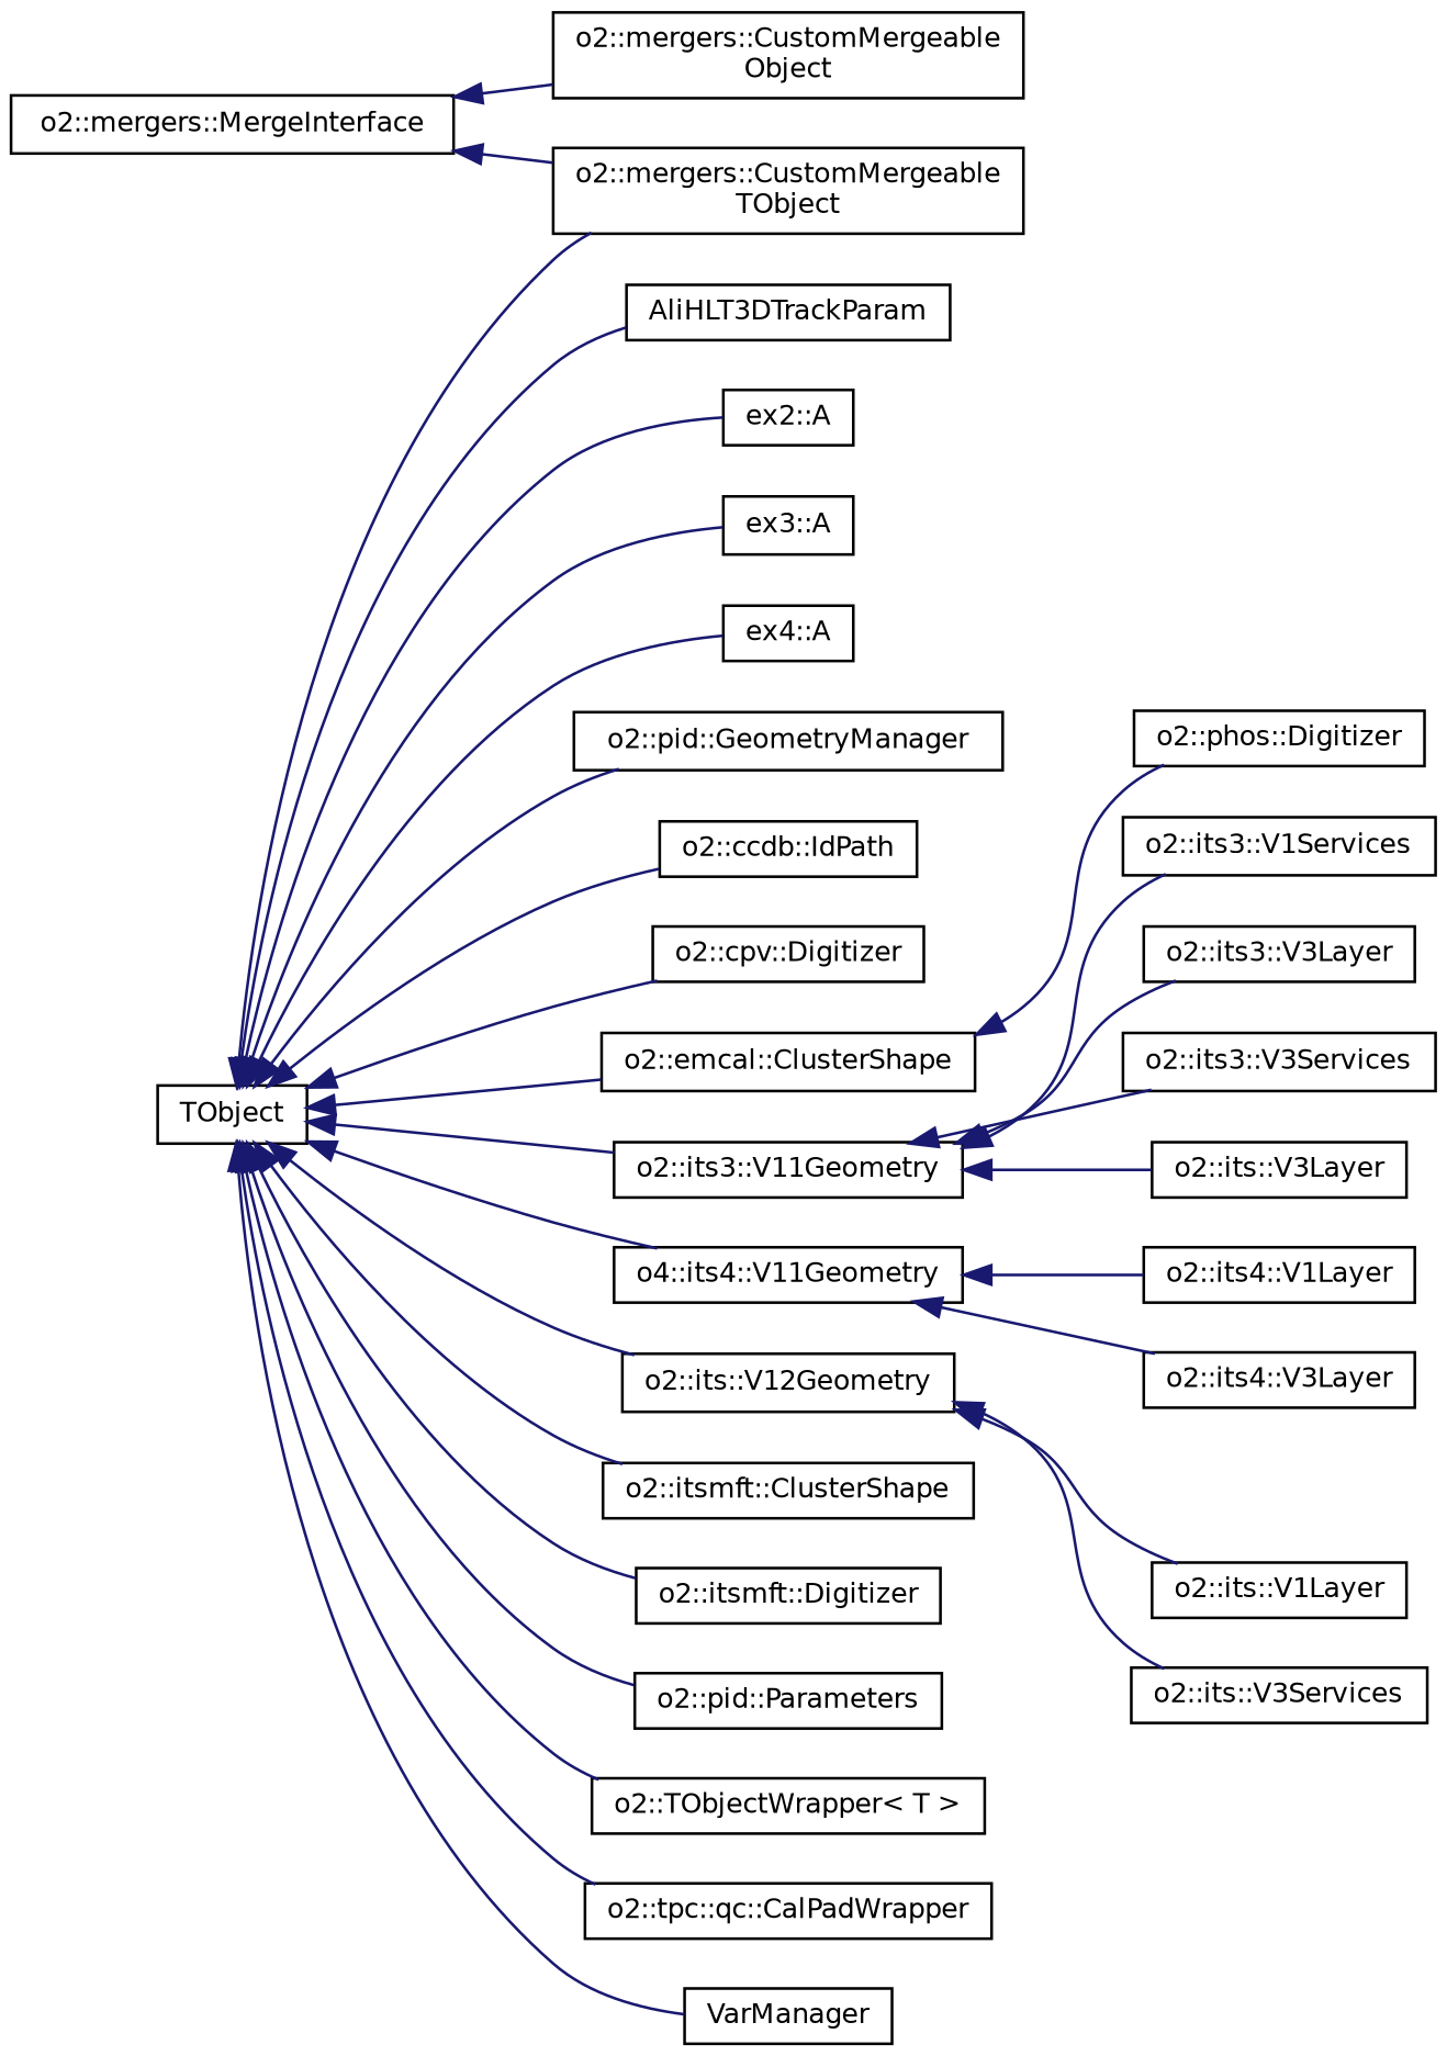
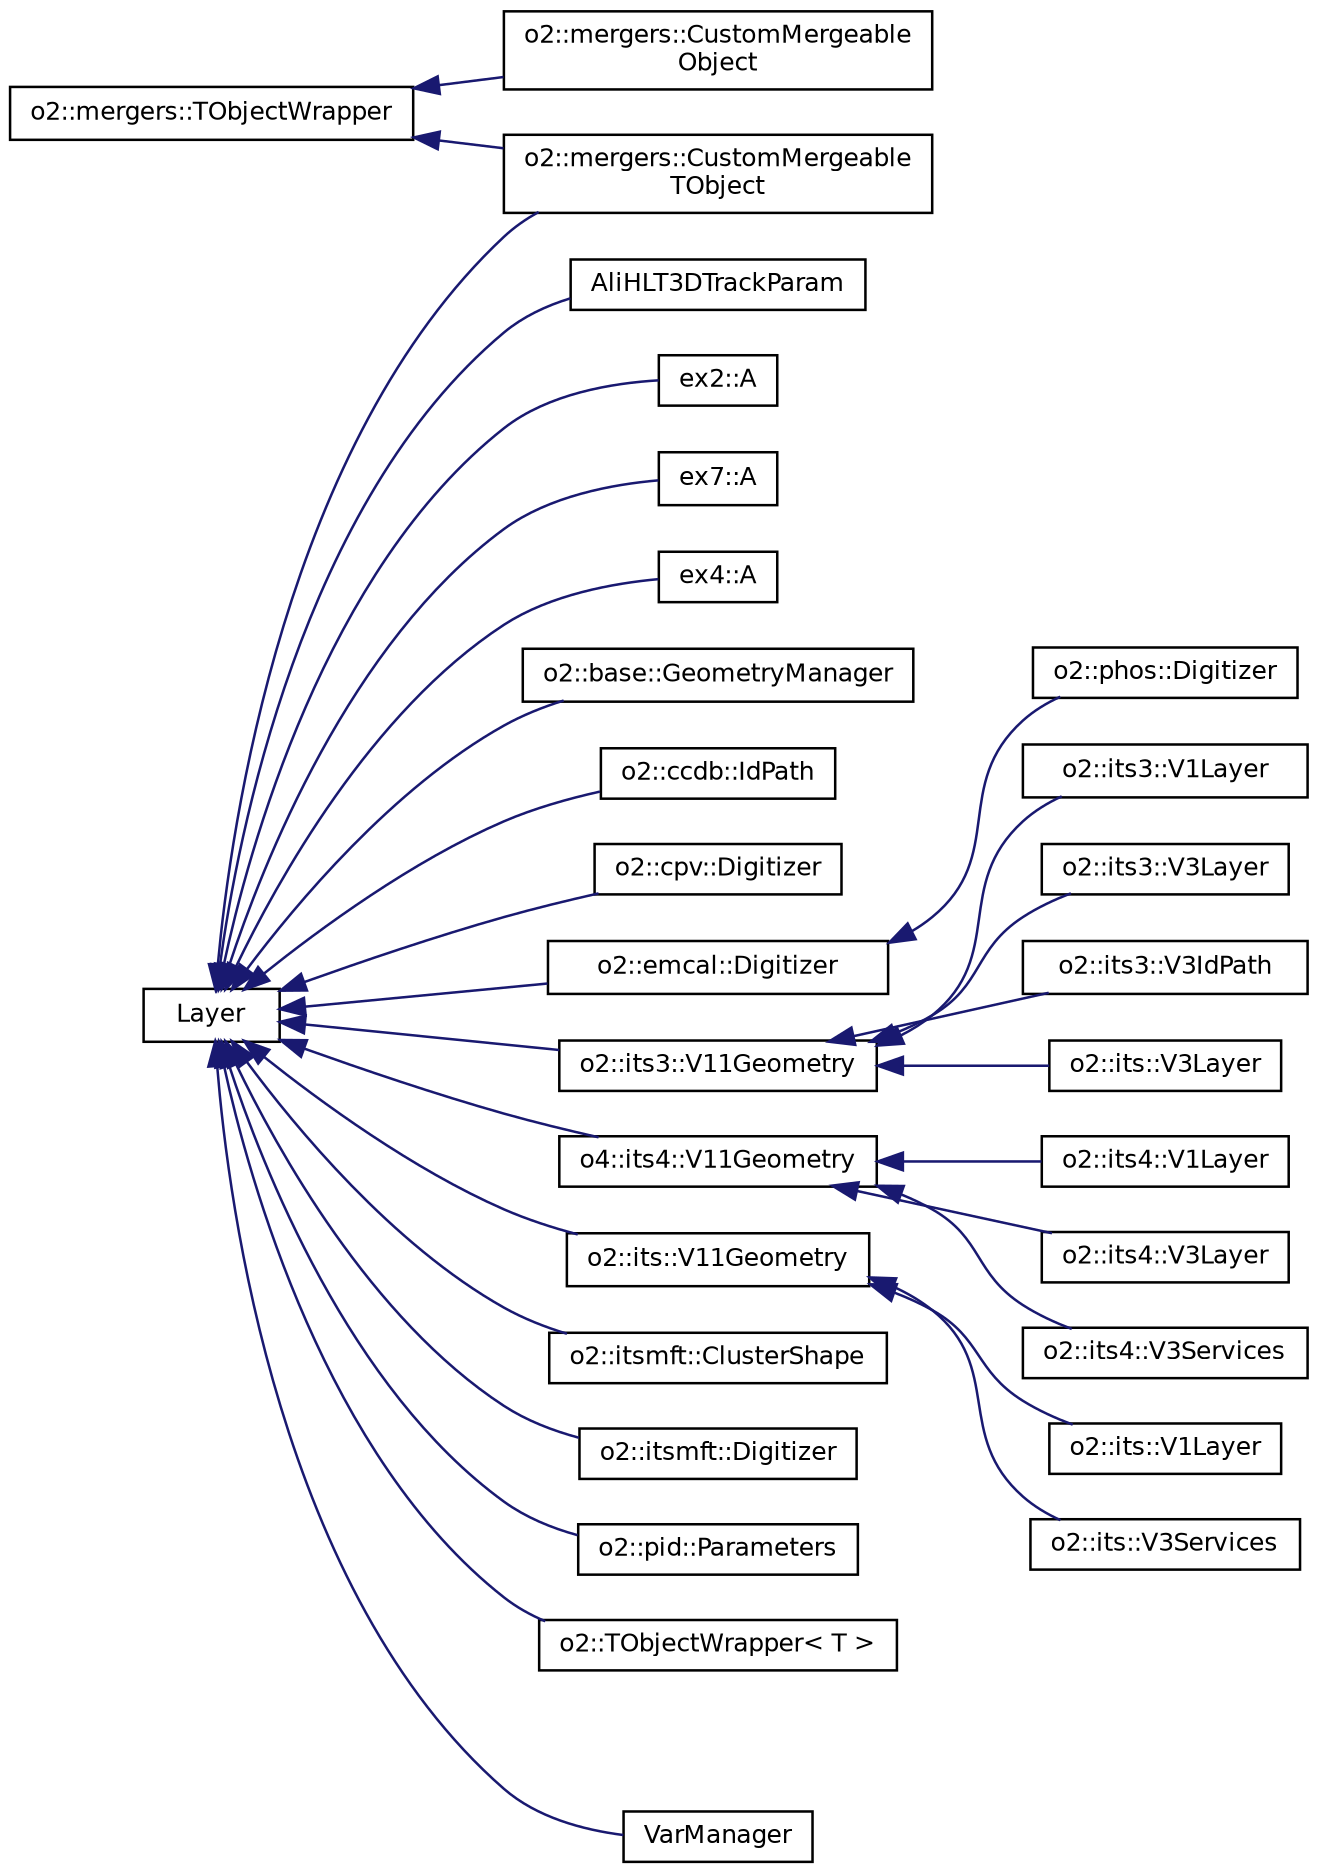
  digraph {
    rankdir=LR
    node [color=black fontname=Helvetica fontsize=10 shape=record]
    edge [color=midnightblue dir=back fontname=Helvetica fontsize=10 labelfontname=Helvetica labelfontsize=10 style=solid]
-   n1 [height=0.2 label="o2::mergers::MergeInterface" width=0.4]
+   n1 [height=0.2 label="o2::mergers::TObjectWrapper" width=0.4]
    n2 [height=0.2 label="o2::mergers::CustomMergeable\lObject" width=0.4]
    n3 [height=0.2 label="o2::mergers::CustomMergeable\lTObject" width=0.4]
-   n4 [height=0.2 label=TObject width=0.4]
+   n4 [height=0.2 label=Layer width=0.4]
    n5 [height=0.2 label=AliHLT3DTrackParam width=0.4]
    n6 [height=0.2 label="ex2::A" width=0.4]
-   n7 [height=0.2 label="ex3::A" width=0.4]
+   n7 [height=0.2 label="ex7::A" width=0.4]
    n8 [height=0.2 label="ex4::A" width=0.4]
-   n9 [height=0.2 label="o2::pid::GeometryManager" width=0.4]
+   n9 [height=0.2 label="o2::base::GeometryManager" width=0.4]
    n10 [height=0.2 label="o2::ccdb::IdPath" width=0.4]
    n11 [height=0.2 label="o2::cpv::Digitizer" width=0.4]
-   n12 [height=0.2 label="o2::emcal::ClusterShape" width=0.4]
+   n12 [height=0.2 label="o2::emcal::Digitizer" width=0.4]
    n13 [height=0.2 label="o2::its3::V11Geometry" width=0.4]
    n14 [height=0.2 label="o4::its4::V11Geometry" width=0.4]
-   n15 [height=0.2 label="o2::its::V12Geometry" width=0.4]
+   n15 [height=0.2 label="o2::its::V11Geometry" width=0.4]
    n16 [height=0.2 label="o2::itsmft::ClusterShape" width=0.4]
    n17 [height=0.2 label="o2::itsmft::Digitizer" width=0.4]
    n18 [height=0.2 label="o2::pid::Parameters" width=0.4]
    n19 [height=0.2 label="o2::TObjectWrapper\< T \>" width=0.4]
-   n20 [height=0.2 label="o2::tpc::qc::CalPadWrapper" width=0.4]
    n21 [height=0.2 label=VarManager width=0.4]
    n22 [height=0.2 label="o2::phos::Digitizer" width=0.4]
-   n23 [height=0.2 label="o2::its3::V1Services" width=0.4]
+   n23 [height=0.2 label="o2::its3::V1Layer" width=0.4]
    n24 [height=0.2 label="o2::its3::V3Layer" width=0.4]
-   n25 [height=0.2 label="o2::its3::V3Services" width=0.4]
+   n25 [height=0.2 label="o2::its3::V3IdPath" width=0.4]
    n26 [height=0.2 label="o2::its::V3Layer" width=0.4]
    n27 [height=0.2 label="o2::its4::V1Layer" width=0.4]
    n28 [height=0.2 label="o2::its4::V3Layer" width=0.4]
+   n29 [height=0.2 label="o2::its4::V3Services" width=0.4]
    n30 [height=0.2 label="o2::its::V1Layer" width=0.4]
    n31 [height=0.2 label="o2::its::V3Services" width=0.4]
    n1 -> n2
    n1 -> n3
    n4 -> n3
    n4 -> n5
    n4 -> n6
    n4 -> n7
    n4 -> n8
    n4 -> n9
    n4 -> n10
    n4 -> n11
    n4 -> n12
    n4 -> n13
    n4 -> n14
    n4 -> n15
    n4 -> n16
    n4 -> n17
    n4 -> n18
    n4 -> n19
-   n4 -> n20
    n4 -> n21
    n12 -> n22
    n13 -> n23
    n13 -> n24
    n13 -> n25
    n13 -> n26
    n14 -> n27
    n14 -> n28
+   n14 -> n29
    n15 -> n30
    n15 -> n31
  }
